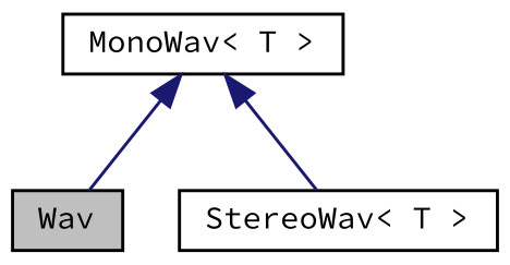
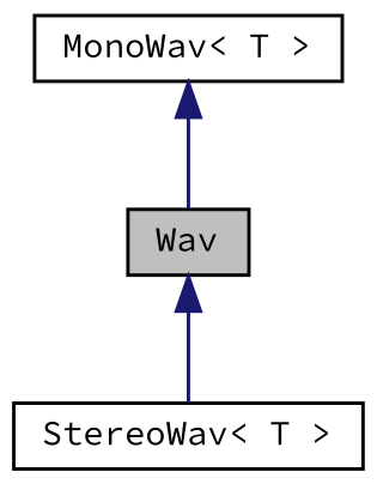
  digraph {
    fontname="Source Code Pro"
    node [color=black fillcolor=white fontname="Source Code Pro" fontsize=10 shape=record style=filled]
    edge [color=midnightblue dir=back fontname="Source Code Pro" fontsize=10 labelfontname=Helvetica labelfontsize=10 style=solid]
    n1 [fillcolor=grey75 fontcolor=black height=0.2 label=Wav width=0.4]
    n2 [height=0.2 label="StereoWav\< T \>" width=0.4]
    n3 [height=0.2 label="MonoWav\< T \>" width=0.4]
-   n3 -> n2
+   n1 -> n2
    n3 -> n1
  }
